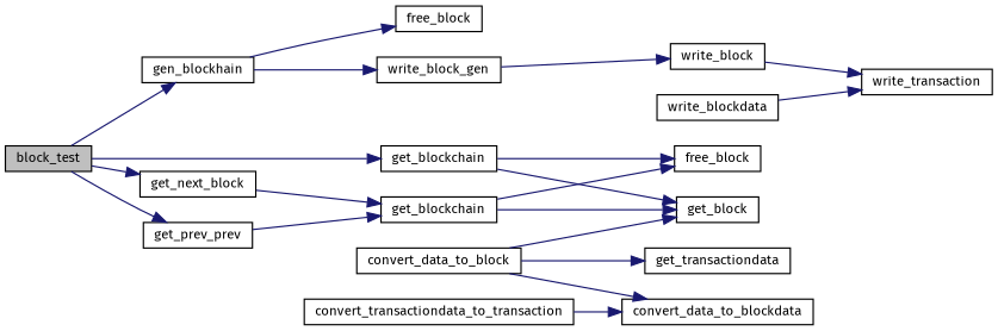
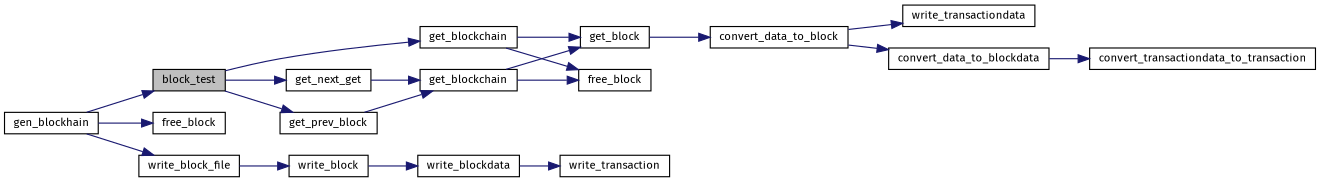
  digraph {
    fontname="Fira Sans"
    rankdir=LR
    node [color=black fillcolor=white fontname="Fira Sans" fontsize=10 shape=record style=filled]
    edge [color=midnightblue fontname="Fira Sans" fontsize=10 labelfontname=Helvetica labelfontsize=10 style=solid]
    n1 [fillcolor=grey75 fontcolor=black height=0.2 label=block_test width=0.4]
    n2 [height=0.2 label=gen_blockhain width=0.4]
    n3 [height=0.2 label=get_blockchain width=0.4]
-   n4 [height=0.2 label=get_next_block width=0.4]
-   n5 [height=0.2 label=get_prev_prev width=0.4]
+   n4 [height=0.2 label=get_next_get width=0.4]
+   n5 [height=0.2 label=get_prev_block width=0.4]
    n6 [height=0.2 label=free_block width=0.4]
-   n7 [height=0.2 label=write_block_gen width=0.4]
+   n7 [height=0.2 label=write_block_file width=0.4]
    n8 [height=0.2 label=free_block width=0.4]
    n9 [height=0.2 label=get_block width=0.4]
    n10 [height=0.2 label=get_blockchain width=0.4]
    n11 [height=0.2 label=write_block width=0.4]
    n12 [height=0.2 label=write_blockdata width=0.4]
    n13 [height=0.2 label=write_transaction width=0.4]
-   n14 [height=0.2 label=get_transactiondata width=0.4]
+   n14 [height=0.2 label=write_transactiondata width=0.4]
    n15 [height=0.2 label=convert_data_to_block width=0.4]
    n16 [height=0.2 label=convert_data_to_blockdata width=0.4]
    n17 [height=0.2 label=convert_transactiondata_to_transaction width=0.4]
-   n1 -> n2
+   n2 -> n1
    n1 -> n3
    n1 -> n4
    n1 -> n5
    n2 -> n6
    n2 -> n7
    n3 -> n8
    n3 -> n9
    n4 -> n10
    n5 -> n10
    n7 -> n11
-   n15 -> n9
+   n9 -> n15
    n10 -> n8
    n10 -> n9
-   n11 -> n13
+   n11 -> n12
    n12 -> n13
    n15 -> n14
    n15 -> n16
-   n17 -> n16
+   n16 -> n17
  }
